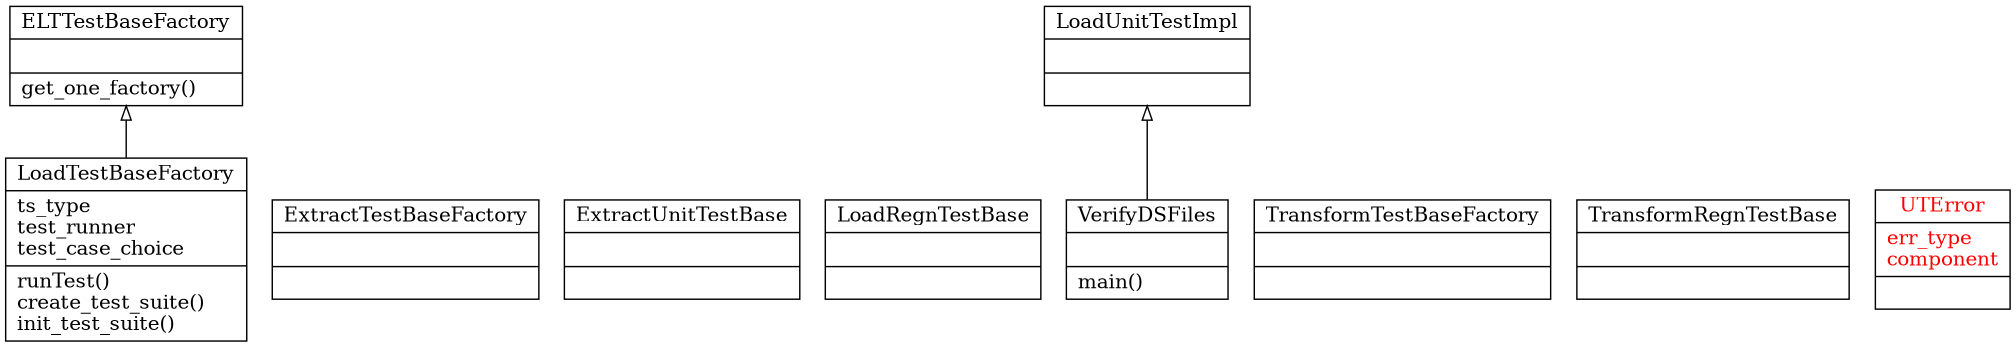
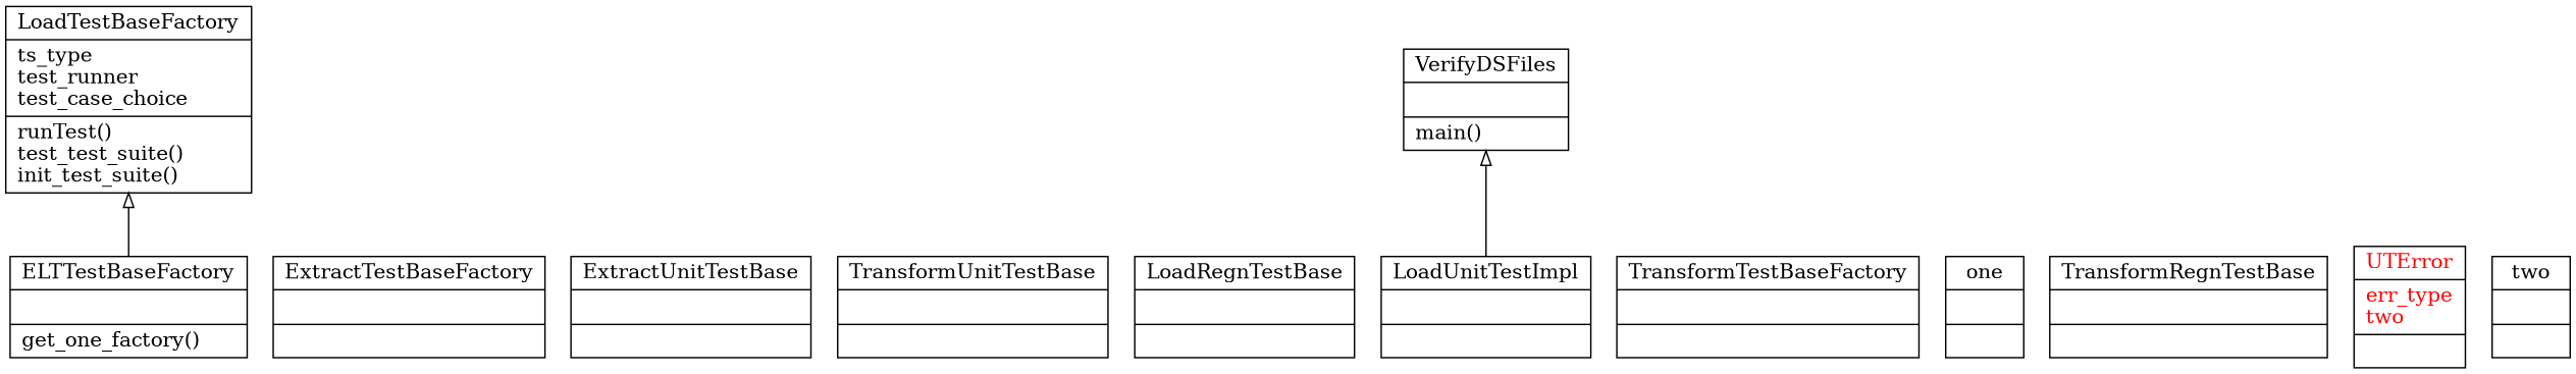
  digraph {
    rankdir=BT
    node [shape=record]
    edge [arrowhead=empty arrowtail=none]
    n1 [label="{ELTTestBaseFactory|\l|get_one_factory()\l}"]
    n2 [label="{ExtractTestBaseFactory|\l|}"]
    n3 [label="{ExtractUnitTestBase|\l|}"]
+   n4 [label="{TransformUnitTestBase|\l|}"]
    n5 [label="{LoadRegnTestBase|\l|}"]
    n6 [label="{LoadUnitTestImpl|\l|}"]
-   n7 [label="{LoadTestBaseFactory|ts_type\ltest_runner\ltest_case_choice\l|runTest()\lcreate_test_suite()\linit_test_suite()\l}"]
+   n7 [label="{LoadTestBaseFactory|ts_type\ltest_runner\ltest_case_choice\l|runTest()\ltest_test_suite()\linit_test_suite()\l}"]
    n8 [label="{TransformTestBaseFactory|\l|}"]
+   n9 [label="{one|\l|}"]
    n10 [label="{TransformRegnTestBase|\l|}"]
    n11 [label="{VerifyDSFiles|\l|main()\l}"]
-   n12 [fontcolor=red label="{UTError|err_type\lcomponent\l|}"]
-   n7 -> n1
-   n11 -> n6
+   n12 [fontcolor=red label="{UTError|err_type\ltwo\l|}"]
+   n13 [label="{two|\l|}"]
+   n1 -> n7
+   n6 -> n11
  }
